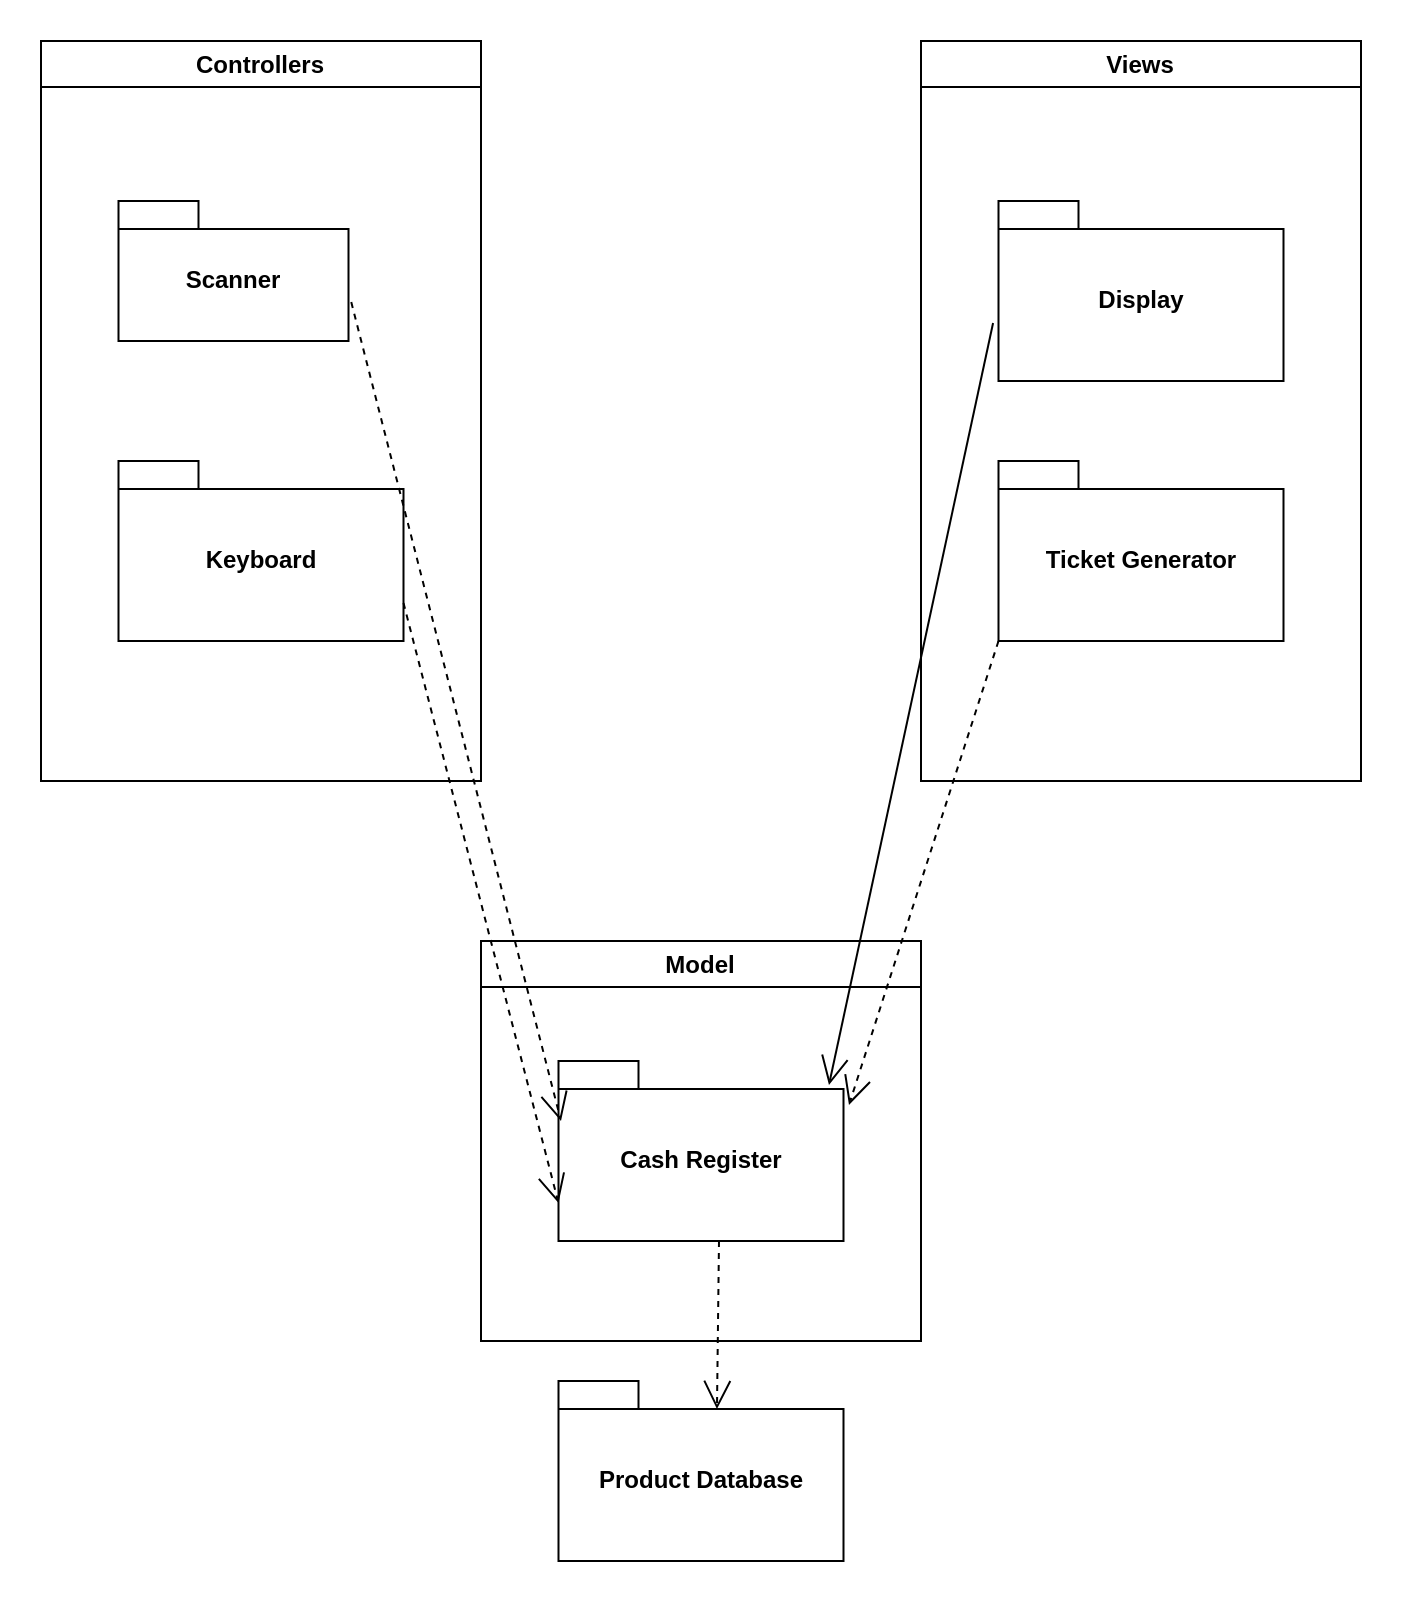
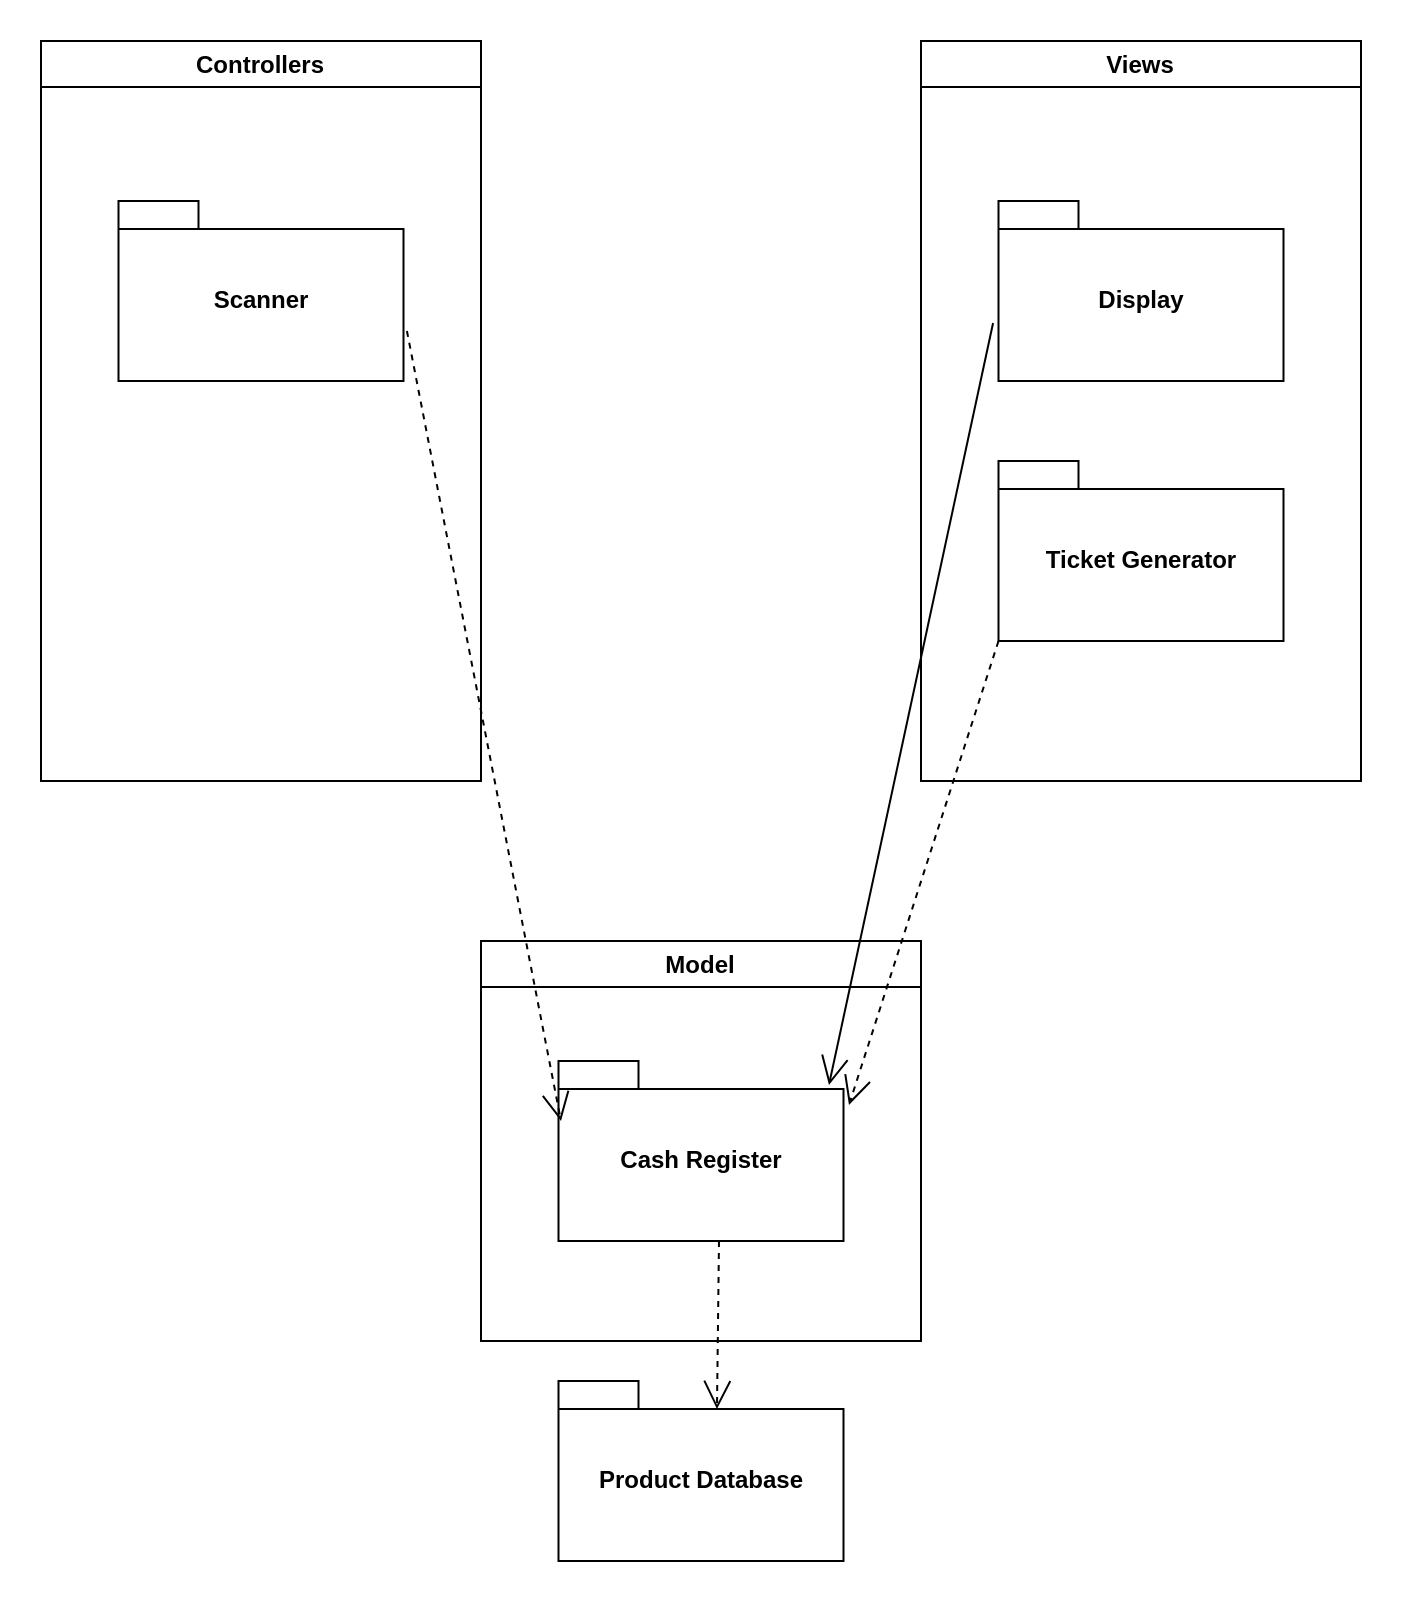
  <mxCell id="0" />
  <mxCell id="1" parent="0" />
  <mxCell id="2" value="Controllers" style="swimlane;" vertex="1" parent="1"><mxGeometry x="20" y="20" width="220" height="370" as="geometry" /></mxCell>
- <mxCell id="3" value="Scanner" style="shape=folder;fontStyle=1;spacingTop=10;tabWidth=40;tabHeight=14;tabPosition=left;html=1;" vertex="1" parent="2"><mxGeometry x="38.75" y="80" width="115" height="70" as="geometry" /></mxCell>
- <mxCell id="4" value="Keyboard" style="shape=folder;fontStyle=1;spacingTop=10;tabWidth=40;tabHeight=14;tabPosition=left;html=1;" vertex="1" parent="2"><mxGeometry x="38.75" y="210" width="142.5" height="90" as="geometry" /></mxCell>
+ <mxCell id="3" value="Scanner" style="shape=folder;fontStyle=1;spacingTop=10;tabWidth=40;tabHeight=14;tabPosition=left;html=1;" vertex="1" parent="2"><mxGeometry x="38.75" y="80" width="142.5" height="90" as="geometry" /></mxCell>
  <mxCell id="5" value="Views" style="swimlane;" vertex="1" parent="1"><mxGeometry x="460" y="20" width="220" height="370" as="geometry" /></mxCell>
  <mxCell id="6" value="Display" style="shape=folder;fontStyle=1;spacingTop=10;tabWidth=40;tabHeight=14;tabPosition=left;html=1;" vertex="1" parent="5"><mxGeometry x="38.75" y="80" width="142.5" height="90" as="geometry" /></mxCell>
  <mxCell id="7" value="Ticket Generator" style="shape=folder;fontStyle=1;spacingTop=10;tabWidth=40;tabHeight=14;tabPosition=left;html=1;" vertex="1" parent="5"><mxGeometry x="38.75" y="210" width="142.5" height="90" as="geometry" /></mxCell>
  <mxCell id="8" value="Model" style="swimlane;startSize=23;" vertex="1" parent="1"><mxGeometry x="240" y="470" width="220" height="200" as="geometry" /></mxCell>
  <mxCell id="9" value="Cash Register" style="shape=folder;fontStyle=1;spacingTop=10;tabWidth=40;tabHeight=14;tabPosition=left;html=1;" vertex="1" parent="8"><mxGeometry x="38.75" y="60" width="142.5" height="90" as="geometry" /></mxCell>
  <mxCell id="10" value="" style="endArrow=open;endSize=12;dashed=1;html=1;rounded=0;entryX=0.556;entryY=0.156;entryDx=0;entryDy=0;entryPerimeter=0;" edge="1" parent="8" target="11"><mxGeometry x="-0.597" y="251" width="160" relative="1" as="geometry"><mxPoint x="119" y="150" as="sourcePoint" /><mxPoint x="119" y="220" as="targetPoint" /><mxPoint as="offset" /></mxGeometry></mxCell>
  <mxCell id="11" value="Product Database" style="shape=folder;fontStyle=1;spacingTop=10;tabWidth=40;tabHeight=14;tabPosition=left;html=1;" vertex="1" parent="1"><mxGeometry x="278.75" y="690" width="142.5" height="90" as="geometry" /></mxCell>
  <mxCell id="12" value="" style="endArrow=open;endSize=12;dashed=0;html=1;rounded=0;exitX=-0.019;exitY=0.678;exitDx=0;exitDy=0;exitPerimeter=0;entryX=0.949;entryY=0.133;entryDx=0;entryDy=0;entryPerimeter=0;" edge="1" parent="1" source="6" target="9"><mxGeometry x="0.113" y="-62" width="160" relative="1" as="geometry"><mxPoint x="350" y="220" as="sourcePoint" /><mxPoint x="350" y="430" as="targetPoint" /><mxPoint as="offset" /></mxGeometry></mxCell>
  <mxCell id="13" value="" style="endArrow=open;endSize=12;dashed=1;html=1;rounded=0;exitX=0;exitY=0;exitDx=0;exitDy=90;exitPerimeter=0;entryX=0.949;entryY=0.133;entryDx=0;entryDy=0;entryPerimeter=0;" edge="1" parent="1" source="7"><mxGeometry x="0.113" y="-62" width="160" relative="1" as="geometry"><mxPoint x="506.043" y="171.02" as="sourcePoint" /><mxPoint x="423.983" y="551.97" as="targetPoint" /><mxPoint as="offset" /></mxGeometry></mxCell>
- <mxCell id="14" value="" style="endArrow=open;endSize=12;dashed=1;html=1;rounded=0;exitX=0;exitY=0;exitDx=142.5;exitDy=71;exitPerimeter=0;entryX=0;entryY=0;entryDx=0;entryDy=71;entryPerimeter=0;" edge="1" parent="1" source="4" target="9"><mxGeometry x="0.113" y="-62" width="160" relative="1" as="geometry"><mxPoint x="508.75" y="330" as="sourcePoint" /><mxPoint x="433.983" y="561.97" as="targetPoint" /><mxPoint as="offset" /></mxGeometry></mxCell>
  <mxCell id="15" value="" style="endArrow=open;endSize=12;dashed=1;html=1;rounded=0;exitX=1.012;exitY=0.722;exitDx=0;exitDy=0;exitPerimeter=0;" edge="1" parent="1" source="3"><mxGeometry x="0.113" y="-62" width="160" relative="1" as="geometry"><mxPoint x="211.25" y="311" as="sourcePoint" /><mxPoint x="280" y="560" as="targetPoint" /><mxPoint as="offset" /></mxGeometry></mxCell>
